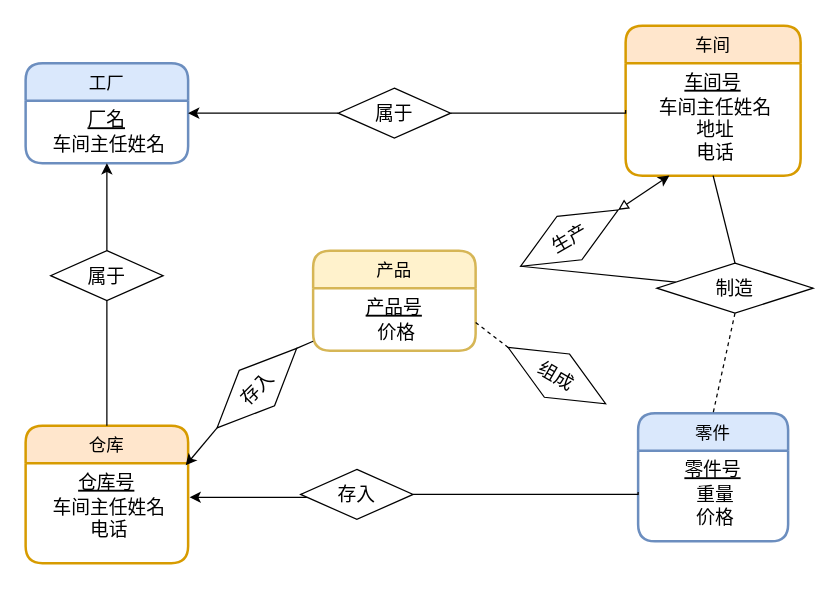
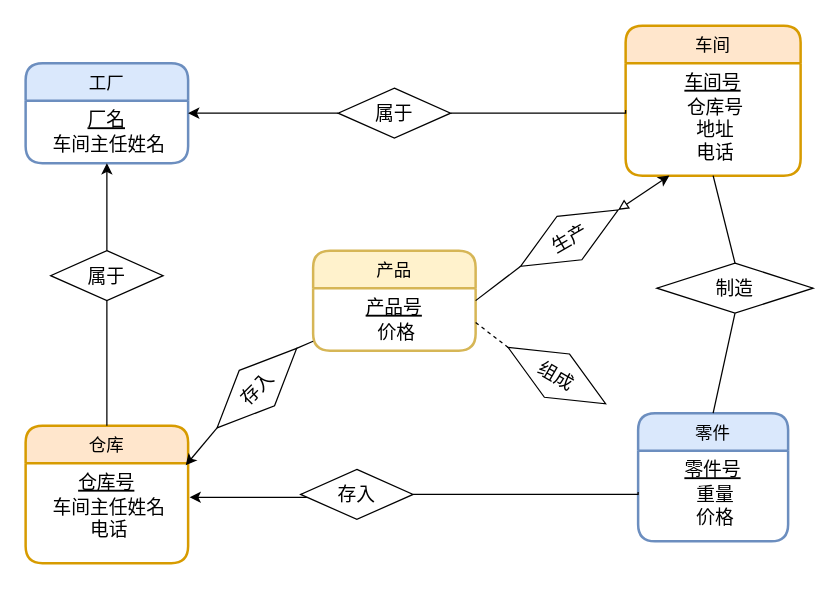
  <mxCell id="0" />
  <mxCell id="1" parent="0" />
  <mxCell id="2" value="仓库" style="swimlane;childLayout=stackLayout;horizontal=1;startSize=30;horizontalStack=0;rounded=1;fontSize=14;fontStyle=0;strokeWidth=2;resizeParent=0;resizeLast=1;shadow=0;dashed=0;align=center;fillColor=#ffe6cc;strokeColor=#d79b00;" vertex="1" parent="1"><mxGeometry x="20" y="340" width="130" height="110" as="geometry" /></mxCell>
  <mxCell id="3" value="仓库号" style="text;strokeColor=none;fillColor=none;spacingLeft=4;spacingRight=4;overflow=hidden;rotatable=0;points=[[0,0.5],[1,0.5]];portConstraint=eastwest;fontSize=15;align=center;fontStyle=4;verticalAlign=top;" vertex="1" parent="2"><mxGeometry y="30" width="130" height="20" as="geometry" /></mxCell>
  <mxCell id="4" value="车间主任姓名&#10;电话" style="align=center;strokeColor=none;fillColor=none;spacingLeft=4;fontSize=15;verticalAlign=top;resizable=0;rotatable=0;part=1;" vertex="1" parent="2"><mxGeometry y="50" width="130" height="60" as="geometry" /></mxCell>
  <mxCell id="5" value="工厂" style="swimlane;childLayout=stackLayout;horizontal=1;startSize=30;horizontalStack=0;rounded=1;fontSize=14;fontStyle=0;strokeWidth=2;resizeParent=0;resizeLast=1;shadow=0;dashed=0;align=center;fillColor=#dae8fc;strokeColor=#6c8ebf;" vertex="1" parent="1"><mxGeometry x="20" y="50" width="130" height="80" as="geometry" /></mxCell>
  <mxCell id="6" value="厂名" style="text;strokeColor=none;fillColor=none;spacingLeft=4;spacingRight=4;overflow=hidden;rotatable=0;points=[[0,0.5],[1,0.5]];portConstraint=eastwest;fontSize=15;align=center;fontStyle=4;verticalAlign=top;" vertex="1" parent="5"><mxGeometry y="30" width="130" height="20" as="geometry" /></mxCell>
  <mxCell id="7" value="车间主任姓名" style="align=center;strokeColor=none;fillColor=none;spacingLeft=4;fontSize=15;verticalAlign=top;resizable=0;rotatable=0;part=1;" vertex="1" parent="5"><mxGeometry y="50" width="130" height="30" as="geometry" /></mxCell>
  <mxCell id="8" value="车间" style="swimlane;childLayout=stackLayout;horizontal=1;startSize=30;horizontalStack=0;rounded=1;fontSize=14;fontStyle=0;strokeWidth=2;resizeParent=0;resizeLast=1;shadow=0;dashed=0;align=center;fillColor=#ffe6cc;strokeColor=#d79b00;" vertex="1" parent="1"><mxGeometry x="500" y="20" width="140" height="120" as="geometry" /></mxCell>
  <mxCell id="9" value="车间号" style="text;strokeColor=none;fillColor=none;spacingLeft=4;spacingRight=4;overflow=hidden;rotatable=0;points=[[0,0.5],[1,0.5]];portConstraint=eastwest;fontSize=15;align=center;fontStyle=4;verticalAlign=top;" vertex="1" parent="8"><mxGeometry y="30" width="140" height="20" as="geometry" /></mxCell>
- <mxCell id="10" value="车间主任姓名&#10;地址&#10;电话" style="align=center;strokeColor=none;fillColor=none;spacingLeft=4;fontSize=15;verticalAlign=top;resizable=0;rotatable=0;part=1;" vertex="1" parent="8"><mxGeometry y="50" width="140" height="70" as="geometry" /></mxCell>
+ <mxCell id="10" value="仓库号&#10;地址&#10;电话" style="align=center;strokeColor=none;fillColor=none;spacingLeft=4;fontSize=15;verticalAlign=top;resizable=0;rotatable=0;part=1;" vertex="1" parent="8"><mxGeometry y="50" width="140" height="70" as="geometry" /></mxCell>
  <mxCell id="11" value="产品" style="swimlane;childLayout=stackLayout;horizontal=1;startSize=30;horizontalStack=0;rounded=1;fontSize=14;fontStyle=0;strokeWidth=2;resizeParent=0;resizeLast=1;shadow=0;dashed=0;align=center;fillColor=#fff2cc;strokeColor=#d6b656;" vertex="1" parent="1"><mxGeometry x="250" y="200" width="130" height="80" as="geometry" /></mxCell>
  <mxCell id="12" value="产品号" style="text;strokeColor=none;fillColor=none;spacingLeft=4;spacingRight=4;overflow=hidden;rotatable=0;points=[[0,0.5],[1,0.5]];portConstraint=eastwest;fontSize=15;align=center;fontStyle=4;verticalAlign=top;" vertex="1" parent="11"><mxGeometry y="30" width="130" height="20" as="geometry" /></mxCell>
  <mxCell id="13" value="价格" style="align=center;strokeColor=none;fillColor=none;spacingLeft=4;fontSize=15;verticalAlign=top;resizable=0;rotatable=0;part=1;" vertex="1" parent="11"><mxGeometry y="50" width="130" height="30" as="geometry" /></mxCell>
  <mxCell id="14" value="零件" style="swimlane;childLayout=stackLayout;horizontal=1;startSize=30;horizontalStack=0;rounded=1;fontSize=14;fontStyle=0;strokeWidth=2;resizeParent=0;resizeLast=1;shadow=0;dashed=0;align=center;fillColor=#dae8fc;strokeColor=#6c8ebf;" vertex="1" parent="1"><mxGeometry x="510" y="330" width="120" height="102.5" as="geometry" /></mxCell>
  <mxCell id="15" value="零件号" style="text;strokeColor=none;fillColor=none;spacingLeft=4;spacingRight=4;overflow=hidden;rotatable=0;points=[[0,0.5],[1,0.5]];portConstraint=eastwest;fontSize=15;align=center;fontStyle=4;verticalAlign=top;" vertex="1" parent="14"><mxGeometry y="30" width="120" height="20" as="geometry" /></mxCell>
  <mxCell id="16" value="重量&#10;价格" style="align=center;strokeColor=none;fillColor=none;spacingLeft=4;fontSize=15;verticalAlign=top;resizable=0;rotatable=0;part=1;" vertex="1" parent="14"><mxGeometry y="50" width="120" height="52.5" as="geometry" /></mxCell>
  <mxCell id="17" style="edgeStyle=orthogonalEdgeStyle;rounded=0;orthogonalLoop=1;jettySize=auto;html=1;exitX=0;exitY=0.5;exitDx=0;exitDy=0;entryX=1;entryY=0.5;entryDx=0;entryDy=0;fontSize=15;startArrow=none;startFill=0;endArrow=classic;endFill=1;" edge="1" parent="1" source="19" target="5"><mxGeometry relative="1" as="geometry" /></mxCell>
  <mxCell id="18" style="edgeStyle=orthogonalEdgeStyle;rounded=0;orthogonalLoop=1;jettySize=auto;html=1;exitX=1;exitY=0.5;exitDx=0;exitDy=0;entryX=0;entryY=0.25;entryDx=0;entryDy=0;fontSize=15;startArrow=none;startFill=0;endArrow=none;endFill=0;" edge="1" parent="1" source="19" target="10"><mxGeometry relative="1" as="geometry"><Array as="points"><mxPoint x="500" y="90" /></Array></mxGeometry></mxCell>
  <mxCell id="19" value="属于" style="shape=rhombus;perimeter=rhombusPerimeter;whiteSpace=wrap;html=1;align=center;fontSize=15;" vertex="1" parent="1"><mxGeometry x="270" y="70" width="90" height="40" as="geometry" /></mxCell>
  <mxCell id="20" style="edgeStyle=orthogonalEdgeStyle;rounded=0;orthogonalLoop=1;jettySize=auto;html=1;fontSize=15;startArrow=none;startFill=0;endArrow=none;endFill=0;" edge="1" parent="1" source="22" target="2"><mxGeometry relative="1" as="geometry" /></mxCell>
  <mxCell id="21" style="edgeStyle=orthogonalEdgeStyle;rounded=0;orthogonalLoop=1;jettySize=auto;html=1;exitX=0.5;exitY=0;exitDx=0;exitDy=0;entryX=0.5;entryY=1;entryDx=0;entryDy=0;fontSize=15;startArrow=none;startFill=0;endArrow=classic;endFill=1;" edge="1" parent="1" source="22" target="7"><mxGeometry relative="1" as="geometry" /></mxCell>
  <mxCell id="22" value="属于" style="shape=rhombus;perimeter=rhombusPerimeter;whiteSpace=wrap;html=1;align=center;fontSize=15;" vertex="1" parent="1"><mxGeometry x="40" y="200" width="90" height="40" as="geometry" /></mxCell>
  <mxCell id="23" style="edgeStyle=orthogonalEdgeStyle;rounded=0;orthogonalLoop=1;jettySize=auto;html=1;exitX=0;exitY=0.5;exitDx=0;exitDy=0;entryX=1.009;entryY=0.123;entryDx=0;entryDy=0;entryPerimeter=0;fontSize=15;startArrow=none;startFill=0;endArrow=classic;endFill=1;" edge="1" parent="1" source="24" target="4"><mxGeometry relative="1" as="geometry"><Array as="points"><mxPoint x="250" y="397" /></Array></mxGeometry></mxCell>
  <mxCell id="24" value="存入" style="shape=rhombus;perimeter=rhombusPerimeter;whiteSpace=wrap;html=1;align=center;fontSize=15;" vertex="1" parent="1"><mxGeometry x="240" y="375" width="90" height="40" as="geometry" /></mxCell>
  <mxCell id="25" style="edgeStyle=orthogonalEdgeStyle;rounded=0;orthogonalLoop=1;jettySize=auto;html=1;exitX=0;exitY=0.25;exitDx=0;exitDy=0;entryX=1;entryY=0.5;entryDx=0;entryDy=0;fontSize=15;startArrow=none;startFill=0;endArrow=none;endFill=0;" edge="1" parent="1" source="16" target="24"><mxGeometry relative="1" as="geometry"><Array as="points"><mxPoint x="510" y="395" /></Array></mxGeometry></mxCell>
  <mxCell id="26" style="edgeStyle=none;rounded=0;orthogonalLoop=1;jettySize=auto;html=1;exitX=0;exitY=0.5;exitDx=0;exitDy=0;entryX=0.985;entryY=0.09;entryDx=0;entryDy=0;entryPerimeter=0;fontSize=15;startArrow=none;startFill=0;endArrow=classic;endFill=1;" edge="1" parent="1" source="27" target="3"><mxGeometry relative="1" as="geometry" /></mxCell>
  <mxCell id="27" value="存入" style="shape=rhombus;perimeter=rhombusPerimeter;whiteSpace=wrap;html=1;align=center;fontSize=15;rotation=-45;" vertex="1" parent="1"><mxGeometry x="160" y="290" width="90" height="40" as="geometry" /></mxCell>
  <mxCell id="28" style="edgeStyle=none;rounded=0;orthogonalLoop=1;jettySize=auto;html=1;exitX=0;exitY=0.75;exitDx=0;exitDy=0;entryX=1;entryY=0.5;entryDx=0;entryDy=0;fontSize=15;startArrow=none;startFill=0;endArrow=none;endFill=0;" edge="1" parent="1" source="13" target="27"><mxGeometry relative="1" as="geometry" /></mxCell>
  <mxCell id="29" style="edgeStyle=none;rounded=0;orthogonalLoop=1;jettySize=auto;html=1;exitX=1;exitY=1;exitDx=0;exitDy=0;fontSize=15;startArrow=none;startFill=0;endArrow=none;endFill=0;" edge="1" parent="1" source="27" target="27"><mxGeometry relative="1" as="geometry" /></mxCell>
- <mxCell id="30" style="edgeStyle=none;rounded=0;orthogonalLoop=1;jettySize=auto;html=1;exitX=0;exitY=0.5;exitDx=0;exitDy=0;fontSize=15;startArrow=none;startFill=0;endArrow=none;endFill=0;" edge="1" parent="1" source="31" target="36"><mxGeometry relative="1" as="geometry" /></mxCell>
+ <mxCell id="30" style="edgeStyle=none;rounded=0;orthogonalLoop=1;jettySize=auto;html=1;exitX=0;exitY=0.5;exitDx=0;exitDy=0;entryX=1;entryY=0.5;entryDx=0;entryDy=0;fontSize=15;startArrow=none;startFill=0;endArrow=none;endFill=0;" edge="1" parent="1" source="31" target="12"><mxGeometry relative="1" as="geometry" /></mxCell>
  <mxCell id="31" value="生产" style="shape=rhombus;perimeter=rhombusPerimeter;whiteSpace=wrap;html=1;align=center;fontSize=15;rotation=-30;" vertex="1" parent="1"><mxGeometry x="410" y="170" width="90" height="40" as="geometry" /></mxCell>
  <mxCell id="32" style="edgeStyle=none;rounded=0;orthogonalLoop=1;jettySize=auto;html=1;exitX=0.25;exitY=1;exitDx=0;exitDy=0;entryX=1;entryY=0.5;entryDx=0;entryDy=0;fontSize=15;startArrow=classic;startFill=1;endArrow=block;endFill=0;" edge="1" parent="1" source="10" target="31"><mxGeometry relative="1" as="geometry" /></mxCell>
  <mxCell id="33" value="组成" style="shape=rhombus;perimeter=rhombusPerimeter;whiteSpace=wrap;html=1;align=center;fontSize=15;rotation=30;" vertex="1" parent="1"><mxGeometry x="400" y="280" width="90" height="40" as="geometry" /></mxCell>
  <mxCell id="34" style="edgeStyle=none;rounded=0;orthogonalLoop=1;jettySize=auto;html=1;exitX=1;exitY=0.25;exitDx=0;exitDy=0;entryX=0;entryY=0.5;entryDx=0;entryDy=0;fontSize=15;startArrow=none;startFill=0;endArrow=none;endFill=0;dashed=1;" edge="1" parent="1" source="13" target="33"><mxGeometry relative="1" as="geometry" /></mxCell>
- <mxCell id="35" style="edgeStyle=none;rounded=0;orthogonalLoop=1;jettySize=auto;html=1;exitX=0.5;exitY=1;exitDx=0;exitDy=0;entryX=0.5;entryY=0;entryDx=0;entryDy=0;fontSize=15;startArrow=none;startFill=0;endArrow=none;endFill=0;dashed=1;" edge="1" parent="1" source="36" target="14"><mxGeometry relative="1" as="geometry" /></mxCell>
+ <mxCell id="35" style="edgeStyle=none;rounded=0;orthogonalLoop=1;jettySize=auto;html=1;exitX=0.5;exitY=1;exitDx=0;exitDy=0;entryX=0.5;entryY=0;entryDx=0;entryDy=0;fontSize=15;startArrow=none;startFill=0;endArrow=none;endFill=0;" edge="1" parent="1" source="36" target="14"><mxGeometry relative="1" as="geometry" /></mxCell>
  <mxCell id="36" value="制造" style="shape=rhombus;perimeter=rhombusPerimeter;whiteSpace=wrap;html=1;align=center;fontSize=15;" vertex="1" parent="1"><mxGeometry x="525" y="210" width="125" height="40" as="geometry" /></mxCell>
  <mxCell id="37" style="edgeStyle=none;rounded=0;orthogonalLoop=1;jettySize=auto;html=1;exitX=0.5;exitY=1;exitDx=0;exitDy=0;entryX=0.5;entryY=0;entryDx=0;entryDy=0;fontSize=15;startArrow=none;startFill=0;endArrow=none;endFill=0;" edge="1" parent="1" source="10" target="36"><mxGeometry relative="1" as="geometry" /></mxCell>
